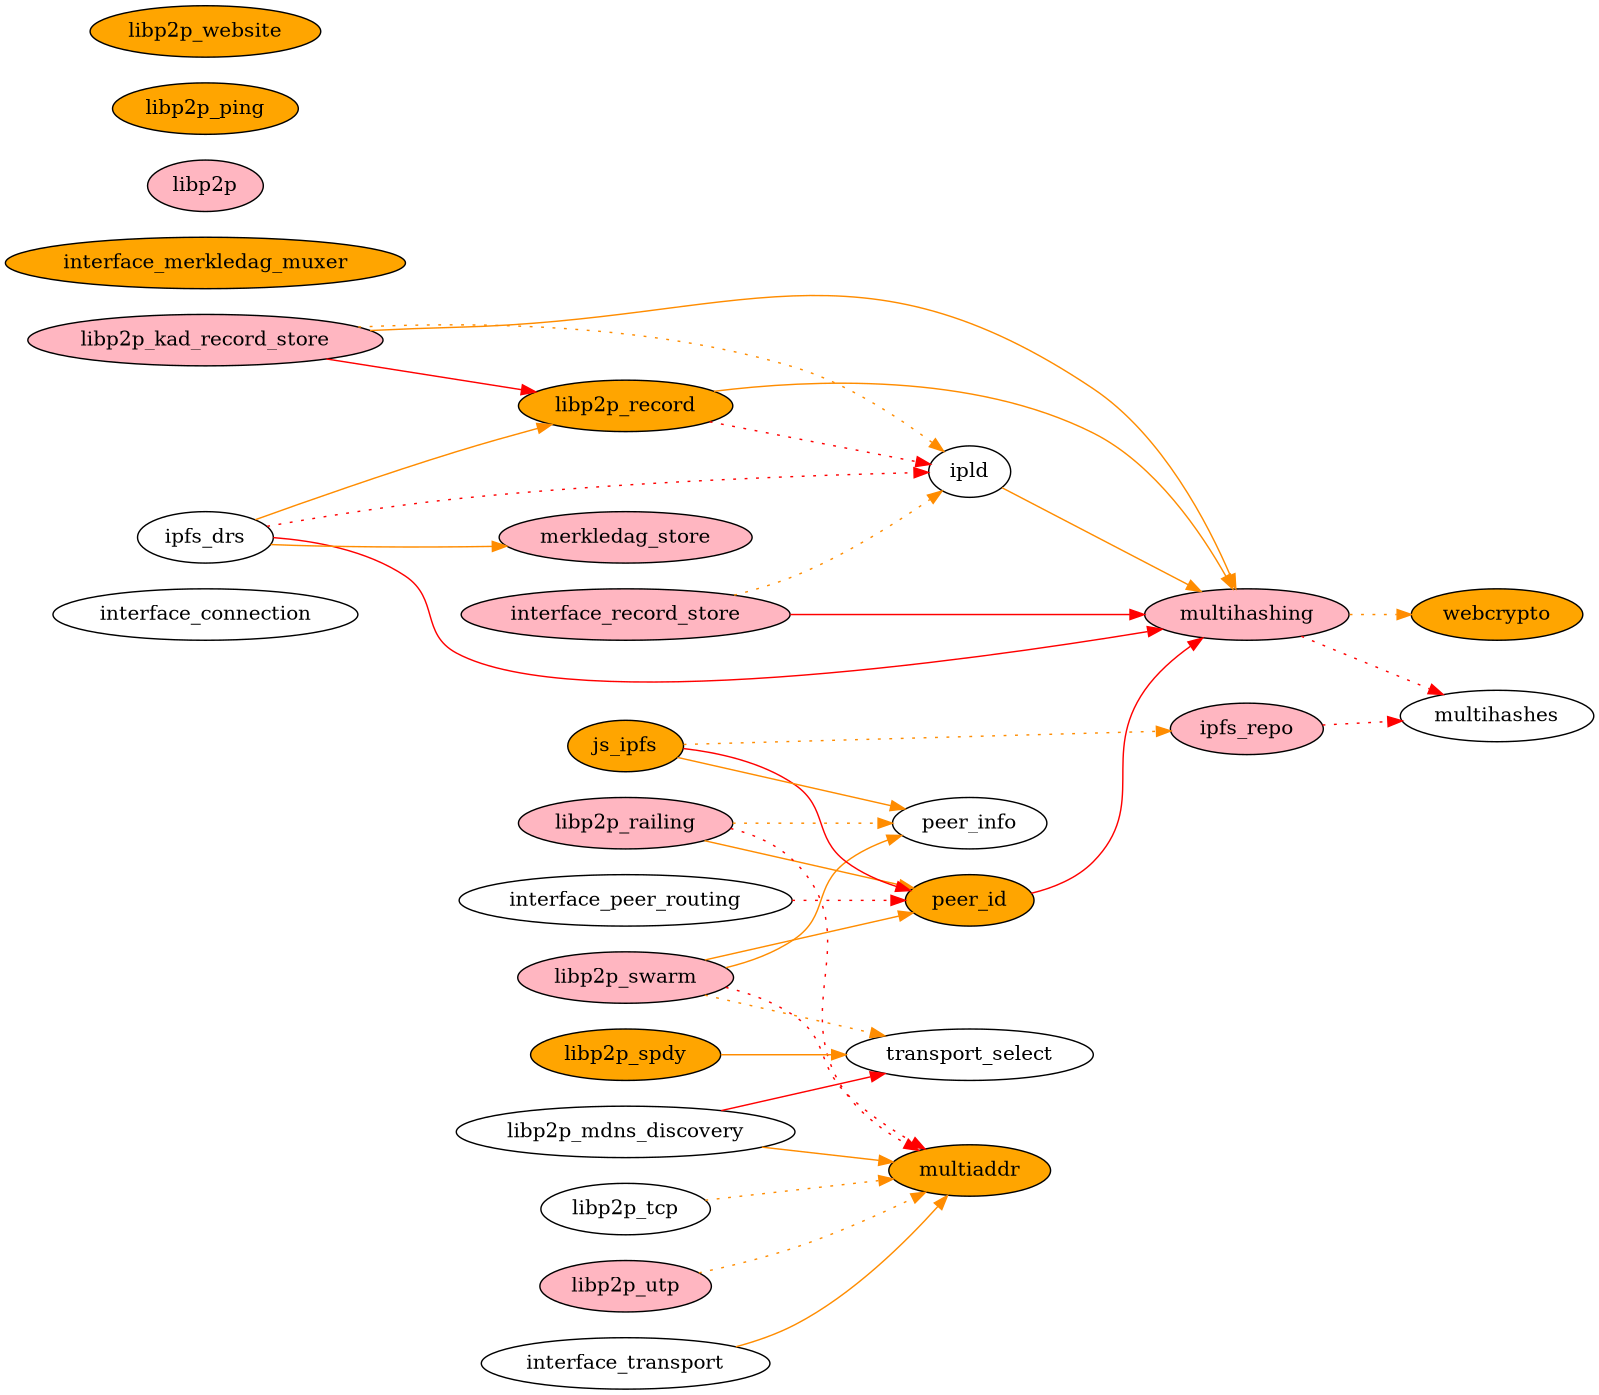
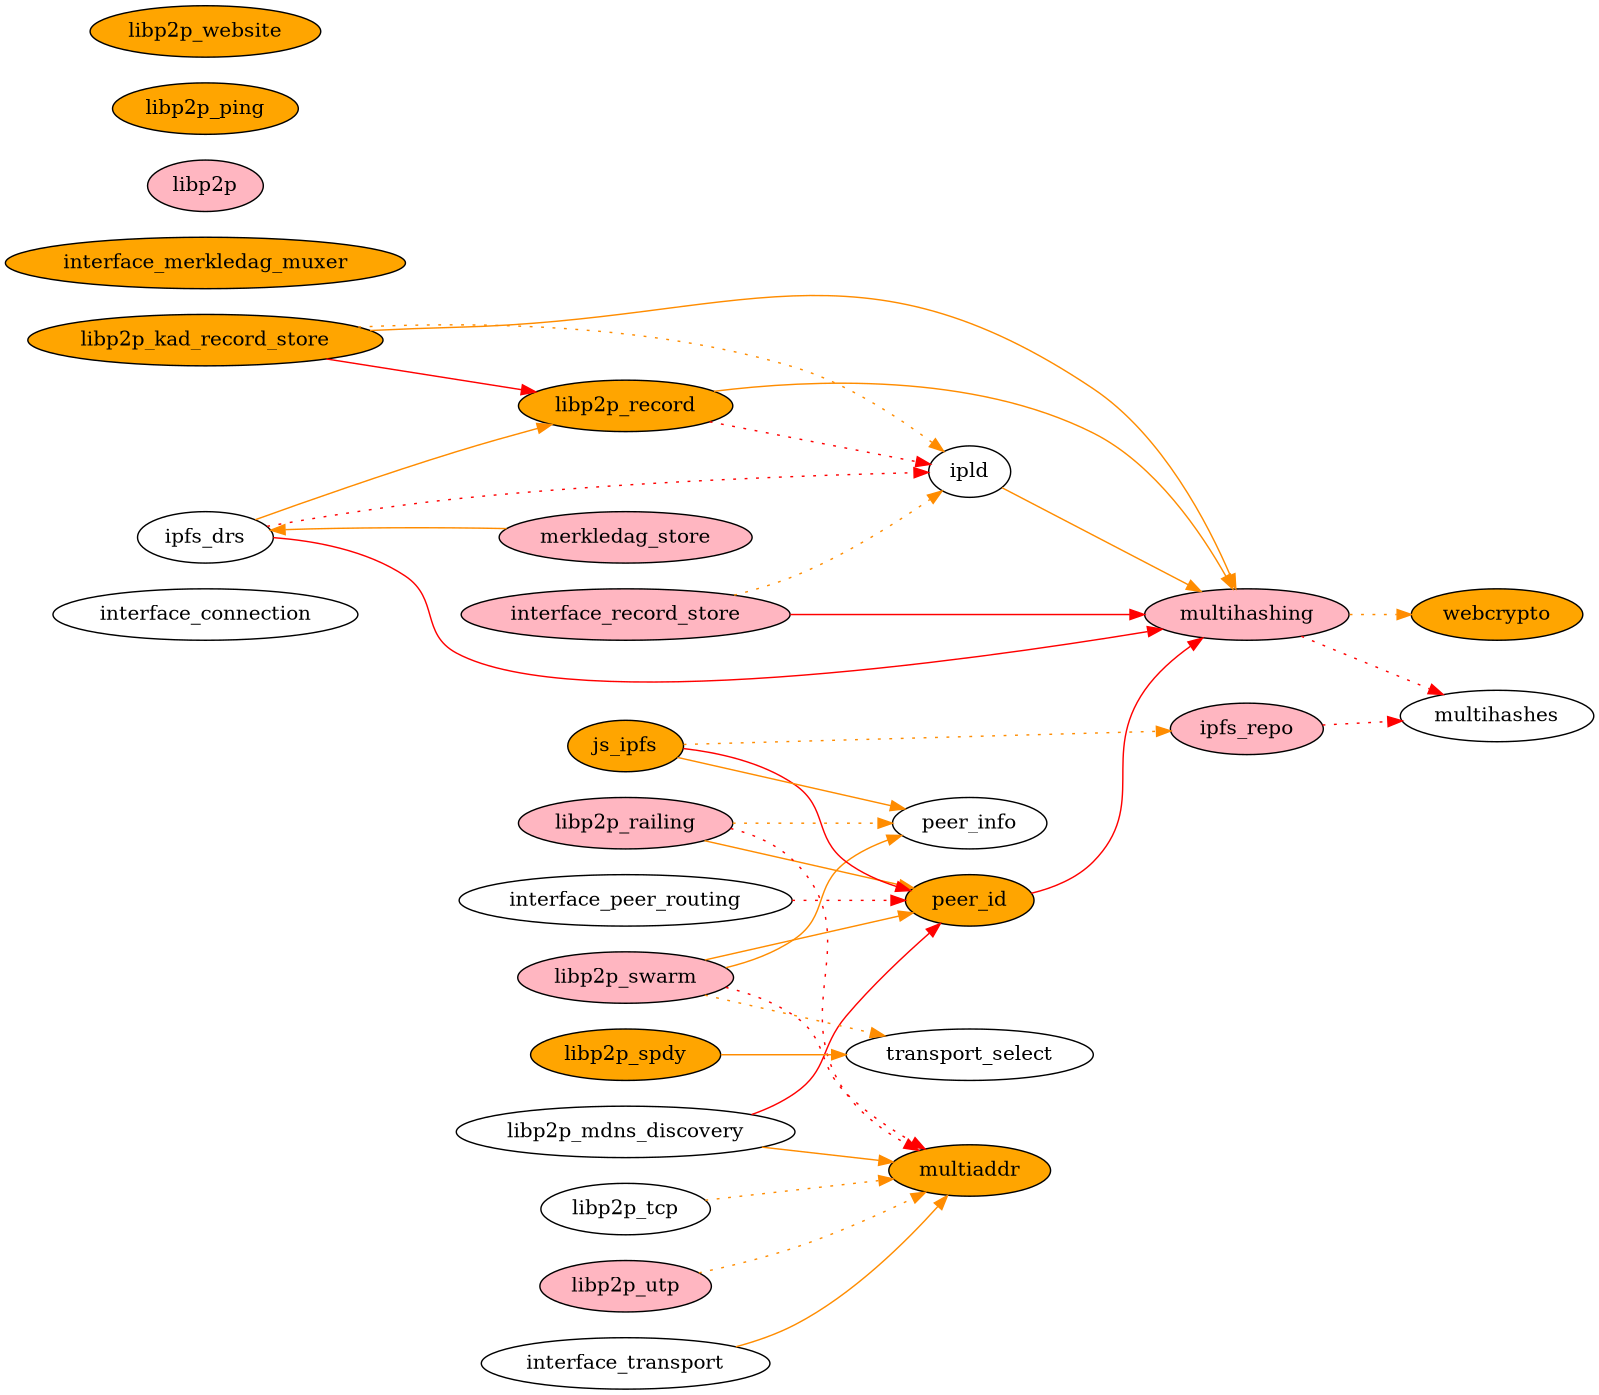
  digraph {
    rankdir=LR
    node [fillcolor=white style=filled]
    edge [color=darkorange style=solid]
    interface_connection
    peer_id [fillcolor=orange]
    interface_peer_routing
    multihashing [fillcolor=lightpink]
    webcrypto [fillcolor=orange]
    multihashes
    interface_record_store [fillcolor=lightpink]
    ipld
    n9 [fillcolor=orange label=interface_merkledag_muxer]
    multiaddr [fillcolor=orange]
    interface_transport
    ipfs_drs
    libp2p_record [fillcolor=orange]
    merkledag_store [fillcolor=lightpink]
-   libp2p_kad_record_store [fillcolor=lightpink]
+   libp2p_kad_record_store [fillcolor=orange]
    libp2p_mdns_discovery
    libp2p [fillcolor=lightpink]
    libp2p_ping [fillcolor=orange]
    libp2p_railing [fillcolor=lightpink]
    peer_info
    libp2p_spdy [fillcolor=orange]
    n22 [label=transport_select]
    libp2p_swarm [fillcolor=lightpink]
    libp2p_tcp
    libp2p_utp [fillcolor=lightpink]
    libp2p_website [fillcolor=orange]
    js_ipfs [fillcolor=orange]
    ipfs_repo [fillcolor=lightpink]
    peer_id -> multihashing [color=red]
    interface_peer_routing -> peer_id [color=red style=dotted]
    multihashing -> webcrypto [style=dotted]
    multihashing -> multihashes [color=red style=dotted]
    interface_record_store -> multihashing [color=red]
    interface_record_store -> ipld [style=dotted]
    ipld -> multihashing
    interface_transport -> multiaddr
    ipfs_drs -> multihashing [color=red]
    ipfs_drs -> ipld [color=red style=dotted]
    ipfs_drs -> libp2p_record
-   ipfs_drs -> merkledag_store
+   merkledag_store -> ipfs_drs
    libp2p_record -> multihashing
    libp2p_record -> ipld [color=red style=dotted]
    libp2p_kad_record_store -> multihashing
    libp2p_kad_record_store -> ipld [style=dotted]
    libp2p_kad_record_store -> libp2p_record [color=red]
-   libp2p_mdns_discovery -> n22 [color=red]
+   libp2p_mdns_discovery -> peer_id [color=red]
    libp2p_mdns_discovery -> multiaddr
    libp2p_railing -> peer_id
    libp2p_railing -> multiaddr [color=red style=dotted]
    libp2p_railing -> peer_info [style=dotted]
    libp2p_spdy -> n22
    libp2p_swarm -> peer_id
    libp2p_swarm -> multiaddr [color=red style=dotted]
    libp2p_swarm -> peer_info
    libp2p_swarm -> n22 [style=dotted]
    libp2p_tcp -> multiaddr [style=dotted]
    libp2p_utp -> multiaddr [style=dotted]
    js_ipfs -> peer_id [color=red]
    js_ipfs -> peer_info
    js_ipfs -> ipfs_repo [style=dotted]
    ipfs_repo -> multihashes [color=red style=dotted]
  }
